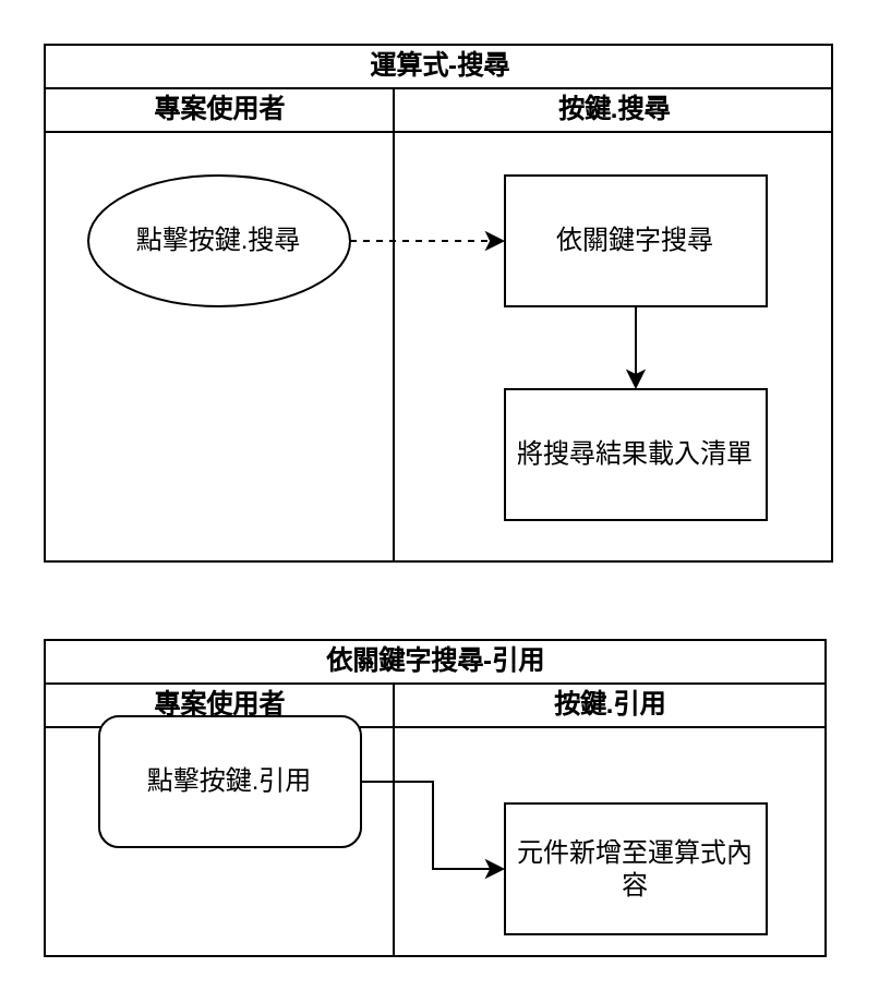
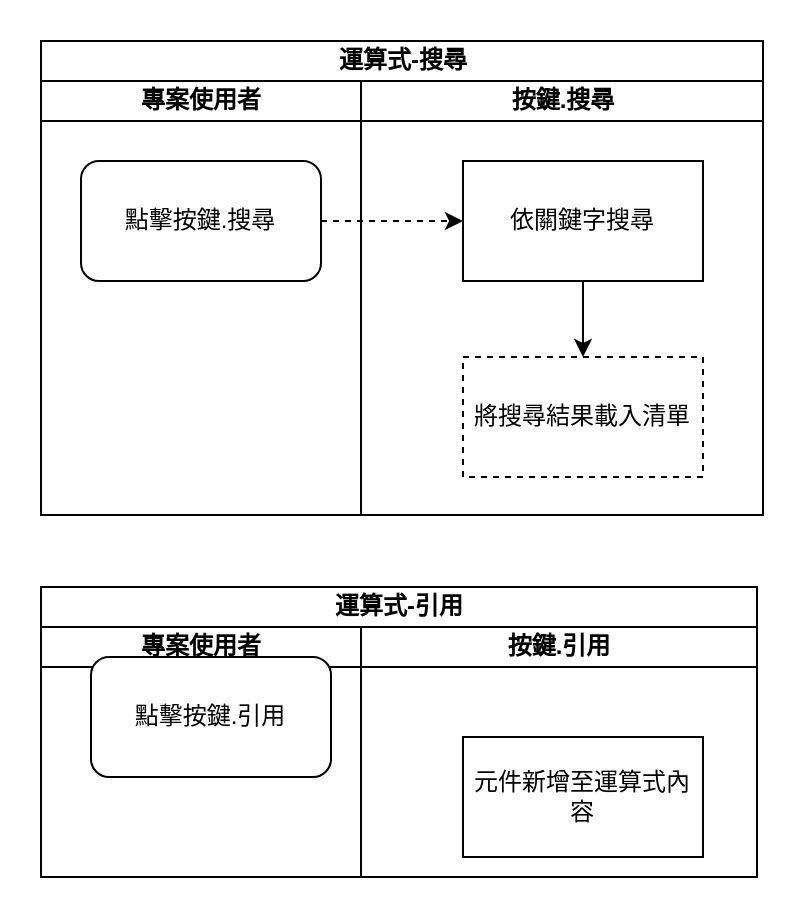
  <mxCell id="0" />
  <mxCell id="1" parent="0" />
  <mxCell id="2" value="運算式-搜尋" style="swimlane;html=1;childLayout=stackLayout;resizeParent=1;resizeParentMax=0;startSize=20;" parent="1" vertex="1"><mxGeometry x="20" y="20" width="361" height="237" as="geometry"><mxRectangle x="40" y="40" width="91" height="20" as="alternateBounds" /></mxGeometry></mxCell>
  <mxCell id="3" value="專案使用者" style="swimlane;html=1;startSize=20;" parent="2" vertex="1"><mxGeometry y="20" width="160" height="217" as="geometry" /></mxCell>
- <mxCell id="4" value="點擊按鍵.搜尋" style="ellipse;whiteSpace=wrap;html=1;" parent="3" vertex="1"><mxGeometry x="20" y="40" width="120" height="60" as="geometry" /></mxCell>
+ <mxCell id="4" value="點擊按鍵.搜尋" style="rounded=1;whiteSpace=wrap;html=1;" parent="3" vertex="1"><mxGeometry x="20" y="40" width="120" height="60" as="geometry" /></mxCell>
  <mxCell id="5" value="按鍵.搜尋" style="swimlane;html=1;startSize=20;" parent="2" vertex="1"><mxGeometry x="160" y="20" width="201" height="217" as="geometry" /></mxCell>
  <mxCell id="6" style="edgeStyle=orthogonalEdgeStyle;rounded=0;orthogonalLoop=1;jettySize=auto;html=1;exitX=0.5;exitY=1;exitDx=0;exitDy=0;entryX=0.5;entryY=0;entryDx=0;entryDy=0;" parent="5" source="7" target="8" edge="1"><mxGeometry relative="1" as="geometry" /></mxCell>
  <mxCell id="7" value="依關鍵字搜尋" style="rounded=0;whiteSpace=wrap;html=1;" parent="5" vertex="1"><mxGeometry x="51" y="40" width="120" height="60" as="geometry" /></mxCell>
- <mxCell id="8" value="將搜尋結果載入清單" style="rounded=0;whiteSpace=wrap;html=1;" parent="5" vertex="1"><mxGeometry x="51" y="138" width="120" height="60" as="geometry" /></mxCell>
+ <mxCell id="8" value="將搜尋結果載入清單" style="rounded=0;whiteSpace=wrap;html=1;dashed=1;" parent="5" vertex="1"><mxGeometry x="51" y="138" width="120" height="60" as="geometry" /></mxCell>
  <mxCell id="9" style="edgeStyle=orthogonalEdgeStyle;rounded=0;orthogonalLoop=1;jettySize=auto;html=1;exitX=1;exitY=0.5;exitDx=0;exitDy=0;entryX=0;entryY=0.5;entryDx=0;entryDy=0;dashed=1;" parent="2" source="4" target="7" edge="1"><mxGeometry relative="1" as="geometry" /></mxCell>
- <mxCell id="10" value="依關鍵字搜尋-引用" style="swimlane;html=1;childLayout=stackLayout;resizeParent=1;resizeParentMax=0;startSize=20;" parent="1" vertex="1"><mxGeometry x="20" y="293" width="358" height="145" as="geometry" /></mxCell>
+ <mxCell id="10" value="運算式-引用" style="swimlane;html=1;childLayout=stackLayout;resizeParent=1;resizeParentMax=0;startSize=20;" parent="1" vertex="1"><mxGeometry x="20" y="293" width="358" height="145" as="geometry" /></mxCell>
  <mxCell id="11" value="專案使用者" style="swimlane;html=1;startSize=20;" parent="10" vertex="1"><mxGeometry y="20" width="160" height="125" as="geometry" /></mxCell>
  <mxCell id="12" value="點擊按鍵.引用" style="rounded=1;whiteSpace=wrap;html=1;" parent="11" vertex="1"><mxGeometry x="25" y="15" width="120" height="60" as="geometry" /></mxCell>
  <mxCell id="13" value="按鍵.引用" style="swimlane;html=1;startSize=20;" parent="10" vertex="1"><mxGeometry x="160" y="20" width="198" height="125" as="geometry" /></mxCell>
  <mxCell id="14" value="元件新增至運算式內容" style="rounded=0;whiteSpace=wrap;html=1;" parent="13" vertex="1"><mxGeometry x="51" y="55" width="120" height="60" as="geometry" /></mxCell>
- <mxCell id="15" style="edgeStyle=orthogonalEdgeStyle;rounded=0;orthogonalLoop=1;jettySize=auto;html=1;exitX=1;exitY=0.5;exitDx=0;exitDy=0;entryX=0;entryY=0.5;entryDx=0;entryDy=0;" parent="10" source="12" target="14" edge="1"><mxGeometry relative="1" as="geometry" /></mxCell>
